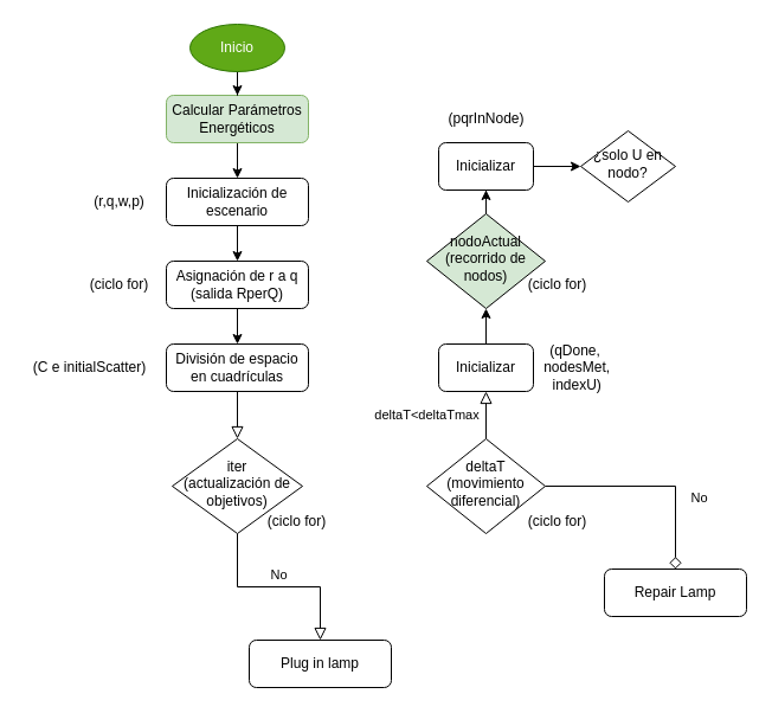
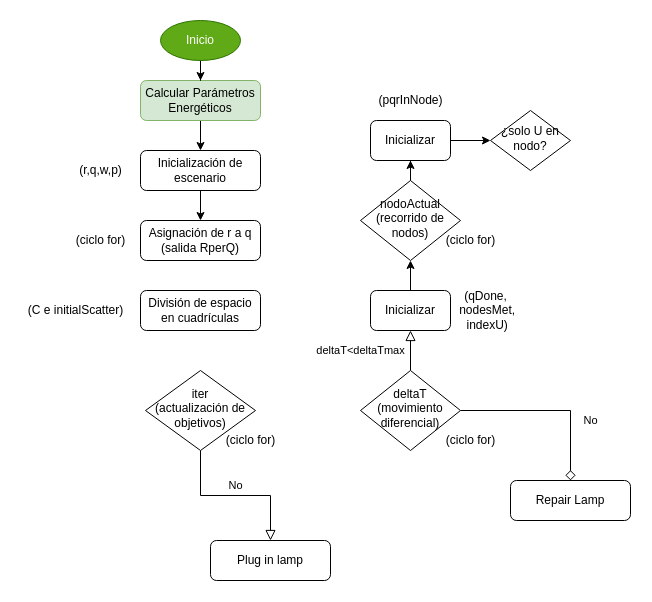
  <mxCell id="0" />
  <mxCell id="1" parent="0" />
- <mxCell id="2" value="" style="rounded=0;html=1;jettySize=auto;orthogonalLoop=1;fontSize=11;endArrow=block;endFill=0;endSize=8;strokeWidth=1;shadow=0;labelBackgroundColor=none;edgeStyle=orthogonalEdgeStyle;exitX=0.5;exitY=1;exitDx=0;exitDy=0;" parent="1" source="20" target="6" edge="1"><mxGeometry relative="1" as="geometry"><mxPoint x="480" y="160" as="sourcePoint" /></mxGeometry></mxCell>
  <mxCell id="3" style="edgeStyle=orthogonalEdgeStyle;rounded=0;orthogonalLoop=1;jettySize=auto;html=1;" edge="1" parent="1" source="4" target="15"><mxGeometry relative="1" as="geometry" /></mxCell>
  <mxCell id="4" value="Calcular Parámetros Energéticos" style="rounded=1;whiteSpace=wrap;html=1;fontSize=12;glass=0;strokeWidth=1;shadow=0;fillColor=#d5e8d4;strokeColor=#82b366;" parent="1" vertex="1"><mxGeometry x="140" y="80" width="120" height="40" as="geometry" /></mxCell>
  <mxCell id="5" value="No" style="edgeStyle=orthogonalEdgeStyle;rounded=0;html=1;jettySize=auto;orthogonalLoop=1;fontSize=11;endArrow=block;endFill=0;endSize=8;strokeWidth=1;shadow=0;labelBackgroundColor=none;" parent="1" source="6" target="7" edge="1"><mxGeometry y="10" relative="1" as="geometry"><mxPoint as="offset" /></mxGeometry></mxCell>
  <mxCell id="6" value="iter&lt;br&gt;(actualización de objetivos)" style="rhombus;whiteSpace=wrap;html=1;shadow=0;fontFamily=Helvetica;fontSize=12;align=center;strokeWidth=1;spacing=6;spacingTop=-4;" parent="1" vertex="1"><mxGeometry x="145" y="370" width="110" height="80" as="geometry" /></mxCell>
  <mxCell id="7" value="Plug in lamp" style="rounded=1;whiteSpace=wrap;html=1;fontSize=12;glass=0;strokeWidth=1;shadow=0;" parent="1" vertex="1"><mxGeometry x="210" y="540" width="120" height="40" as="geometry" /></mxCell>
  <mxCell id="8" value="No" style="rounded=0;html=1;jettySize=auto;orthogonalLoop=1;fontSize=11;endArrow=diamond;endFill=0;endSize=8;strokeWidth=1;shadow=0;labelBackgroundColor=none;edgeStyle=orthogonalEdgeStyle;" parent="1" source="10" target="11" edge="1"><mxGeometry x="0.333" y="20" relative="1" as="geometry"><mxPoint as="offset" /></mxGeometry></mxCell>
  <mxCell id="9" value="deltaT&amp;lt;deltaTmax" style="edgeStyle=orthogonalEdgeStyle;rounded=0;html=1;jettySize=auto;orthogonalLoop=1;fontSize=11;endArrow=block;endFill=0;endSize=8;strokeWidth=1;shadow=0;labelBackgroundColor=none;" parent="1" source="10" target="13" edge="1"><mxGeometry y="50" relative="1" as="geometry"><mxPoint as="offset" /></mxGeometry></mxCell>
  <mxCell id="10" value="deltaT (movimiento diferencial)" style="rhombus;whiteSpace=wrap;html=1;shadow=0;fontFamily=Helvetica;fontSize=12;align=center;strokeWidth=1;spacing=6;spacingTop=-4;" parent="1" vertex="1"><mxGeometry x="360" y="370" width="100" height="80" as="geometry" /></mxCell>
  <mxCell id="11" value="Repair Lamp" style="rounded=1;whiteSpace=wrap;html=1;fontSize=12;glass=0;strokeWidth=1;shadow=0;" parent="1" vertex="1"><mxGeometry x="510" y="480" width="120" height="40" as="geometry" /></mxCell>
  <mxCell id="12" style="edgeStyle=orthogonalEdgeStyle;rounded=0;orthogonalLoop=1;jettySize=auto;html=1;exitX=0.5;exitY=0;exitDx=0;exitDy=0;entryX=0.5;entryY=1;entryDx=0;entryDy=0;" edge="1" parent="1" source="13" target="24"><mxGeometry relative="1" as="geometry" /></mxCell>
  <mxCell id="13" value="Inicializar" style="rounded=1;whiteSpace=wrap;html=1;fontSize=12;glass=0;strokeWidth=1;shadow=0;" parent="1" vertex="1"><mxGeometry x="370" y="290" width="80" height="40" as="geometry" /></mxCell>
  <mxCell id="14" style="edgeStyle=orthogonalEdgeStyle;rounded=0;orthogonalLoop=1;jettySize=auto;html=1;entryX=0.5;entryY=0;entryDx=0;entryDy=0;" edge="1" parent="1" source="15" target="18"><mxGeometry relative="1" as="geometry" /></mxCell>
  <mxCell id="15" value="Inicialización de escenario" style="rounded=1;whiteSpace=wrap;html=1;fontSize=12;glass=0;strokeWidth=1;shadow=0;" vertex="1" parent="1"><mxGeometry x="140" y="150" width="120" height="40" as="geometry" /></mxCell>
  <mxCell id="16" value="(r,q,w,p)" style="text;html=1;align=center;verticalAlign=middle;resizable=0;points=[];autosize=1;" vertex="1" parent="1"><mxGeometry x="70" y="160" width="60" height="20" as="geometry" /></mxCell>
- <mxCell id="17" style="edgeStyle=orthogonalEdgeStyle;rounded=0;orthogonalLoop=1;jettySize=auto;html=1;entryX=0.5;entryY=0;entryDx=0;entryDy=0;" edge="1" parent="1" source="18" target="20"><mxGeometry relative="1" as="geometry" /></mxCell>
  <mxCell id="18" value="Asignación de r a q (salida RperQ)" style="rounded=1;whiteSpace=wrap;html=1;fontSize=12;glass=0;strokeWidth=1;shadow=0;" vertex="1" parent="1"><mxGeometry x="140" y="220" width="120" height="40" as="geometry" /></mxCell>
  <mxCell id="19" value="(ciclo for)" style="text;html=1;align=center;verticalAlign=middle;resizable=0;points=[];autosize=1;" vertex="1" parent="1"><mxGeometry x="70" y="230" width="60" height="20" as="geometry" /></mxCell>
  <mxCell id="20" value="División de espacio en cuadrículas" style="rounded=1;whiteSpace=wrap;html=1;fontSize=12;glass=0;strokeWidth=1;shadow=0;" vertex="1" parent="1"><mxGeometry x="140" y="290" width="120" height="40" as="geometry" /></mxCell>
  <mxCell id="21" value="(C e initialScatter)" style="text;html=1;align=center;verticalAlign=middle;resizable=0;points=[];autosize=1;" vertex="1" parent="1"><mxGeometry x="20" y="300" width="110" height="20" as="geometry" /></mxCell>
  <mxCell id="22" value="(qDone,&lt;br&gt;&amp;nbsp;nodesMet,&lt;br&gt;&amp;nbsp;indexU)" style="text;html=1;align=center;verticalAlign=middle;resizable=0;points=[];autosize=1;" vertex="1" parent="1"><mxGeometry x="450" y="285" width="70" height="50" as="geometry" /></mxCell>
  <mxCell id="23" style="edgeStyle=orthogonalEdgeStyle;rounded=0;orthogonalLoop=1;jettySize=auto;html=1;entryX=0.5;entryY=1;entryDx=0;entryDy=0;" edge="1" parent="1" source="24" target="26"><mxGeometry relative="1" as="geometry" /></mxCell>
- <mxCell id="24" value="nodoActual (recorrido de nodos)" style="rhombus;whiteSpace=wrap;html=1;shadow=0;fontFamily=Helvetica;fontSize=12;align=center;strokeWidth=1;spacing=6;spacingTop=-4;fillColor=#d5e8d4;" vertex="1" parent="1"><mxGeometry x="360" y="180" width="100" height="80" as="geometry" /></mxCell>
+ <mxCell id="24" value="nodoActual (recorrido de nodos)" style="rhombus;whiteSpace=wrap;html=1;shadow=0;fontFamily=Helvetica;fontSize=12;align=center;strokeWidth=1;spacing=6;spacingTop=-4;" vertex="1" parent="1"><mxGeometry x="360" y="180" width="100" height="80" as="geometry" /></mxCell>
  <mxCell id="25" style="edgeStyle=orthogonalEdgeStyle;rounded=0;orthogonalLoop=1;jettySize=auto;html=1;entryX=0;entryY=0.5;entryDx=0;entryDy=0;" edge="1" parent="1" source="26" target="33"><mxGeometry relative="1" as="geometry" /></mxCell>
  <mxCell id="26" value="Inicializar" style="rounded=1;whiteSpace=wrap;html=1;fontSize=12;glass=0;strokeWidth=1;shadow=0;" vertex="1" parent="1"><mxGeometry x="370" y="120" width="80" height="40" as="geometry" /></mxCell>
  <mxCell id="27" value="(pqrInNode)" style="text;html=1;align=center;verticalAlign=middle;resizable=0;points=[];autosize=1;" vertex="1" parent="1"><mxGeometry x="370" y="90" width="80" height="20" as="geometry" /></mxCell>
  <mxCell id="28" style="edgeStyle=orthogonalEdgeStyle;rounded=0;orthogonalLoop=1;jettySize=auto;html=1;entryX=0.5;entryY=0;entryDx=0;entryDy=0;" edge="1" parent="1" source="29" target="4"><mxGeometry relative="1" as="geometry" /></mxCell>
  <mxCell id="29" value="Inicio" style="ellipse;whiteSpace=wrap;html=1;fillColor=#60a917;strokeColor=#2D7600;fontColor=#ffffff;" vertex="1" parent="1"><mxGeometry x="160" y="20" width="80" height="40" as="geometry" /></mxCell>
  <mxCell id="30" value="(ciclo for)" style="text;html=1;align=center;verticalAlign=middle;resizable=0;points=[];autosize=1;" vertex="1" parent="1"><mxGeometry x="220" y="430" width="60" height="20" as="geometry" /></mxCell>
  <mxCell id="31" value="(ciclo for)" style="text;html=1;align=center;verticalAlign=middle;resizable=0;points=[];autosize=1;" vertex="1" parent="1"><mxGeometry x="440" y="430" width="60" height="20" as="geometry" /></mxCell>
  <mxCell id="32" value="(ciclo for)" style="text;html=1;align=center;verticalAlign=middle;resizable=0;points=[];autosize=1;" vertex="1" parent="1"><mxGeometry x="440" y="230" width="60" height="20" as="geometry" /></mxCell>
  <mxCell id="33" value="¿solo U en nodo?" style="rhombus;whiteSpace=wrap;html=1;shadow=0;fontFamily=Helvetica;fontSize=12;align=center;strokeWidth=1;spacing=6;spacingTop=-4;" vertex="1" parent="1"><mxGeometry x="490" y="110" width="80" height="60" as="geometry" /></mxCell>
